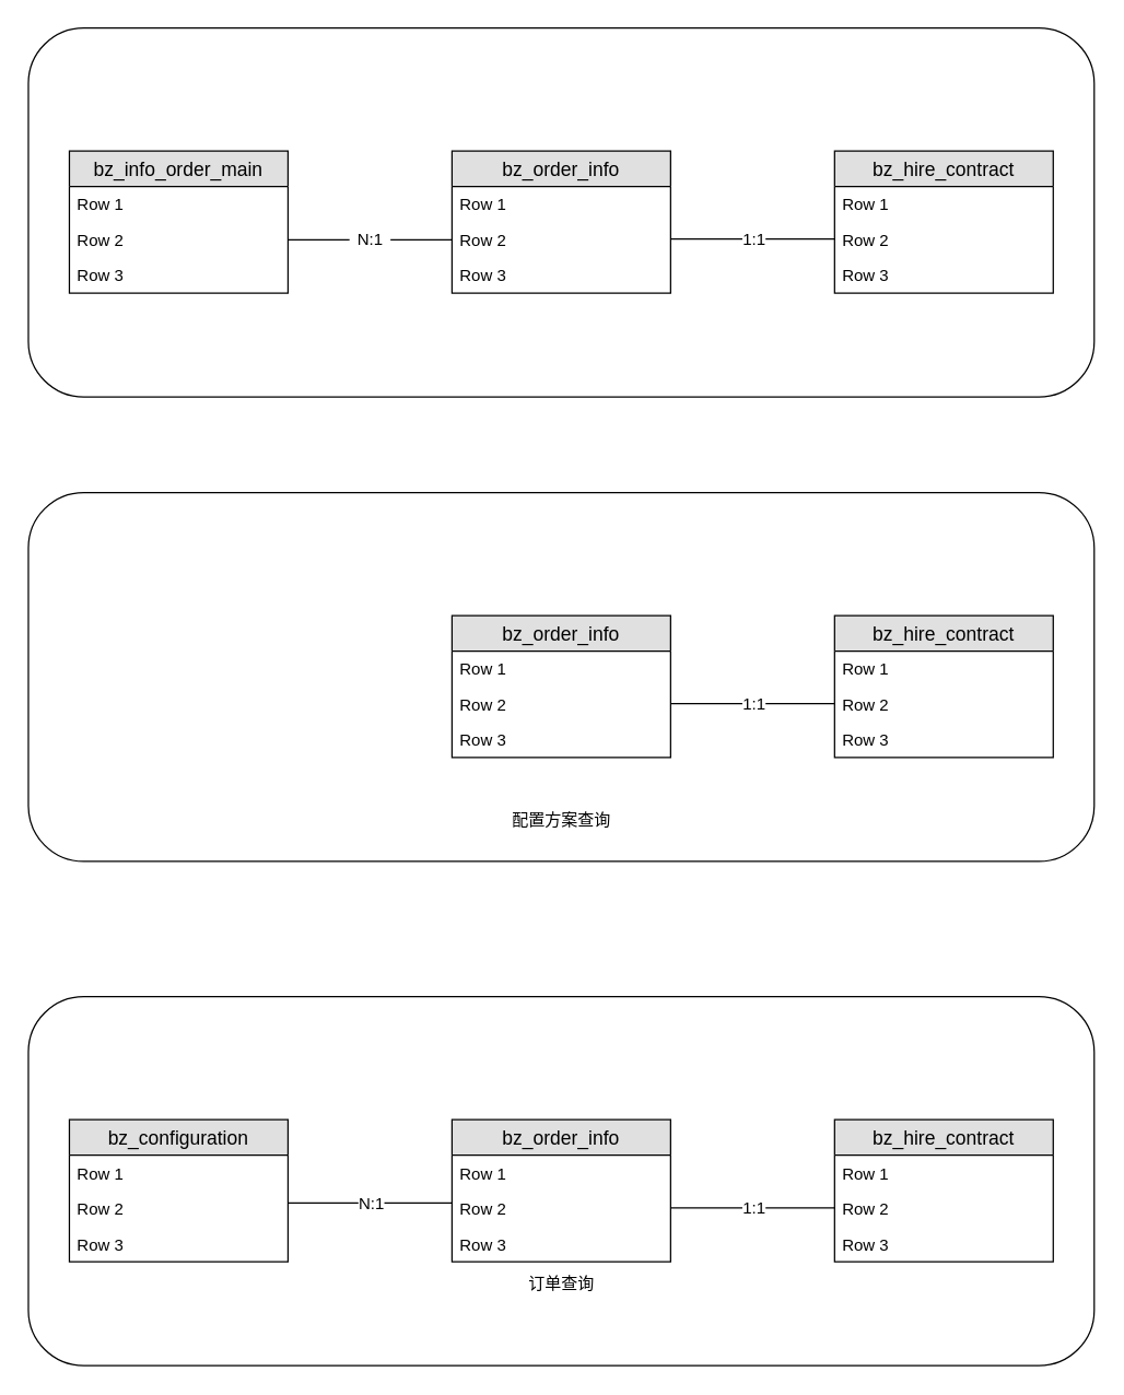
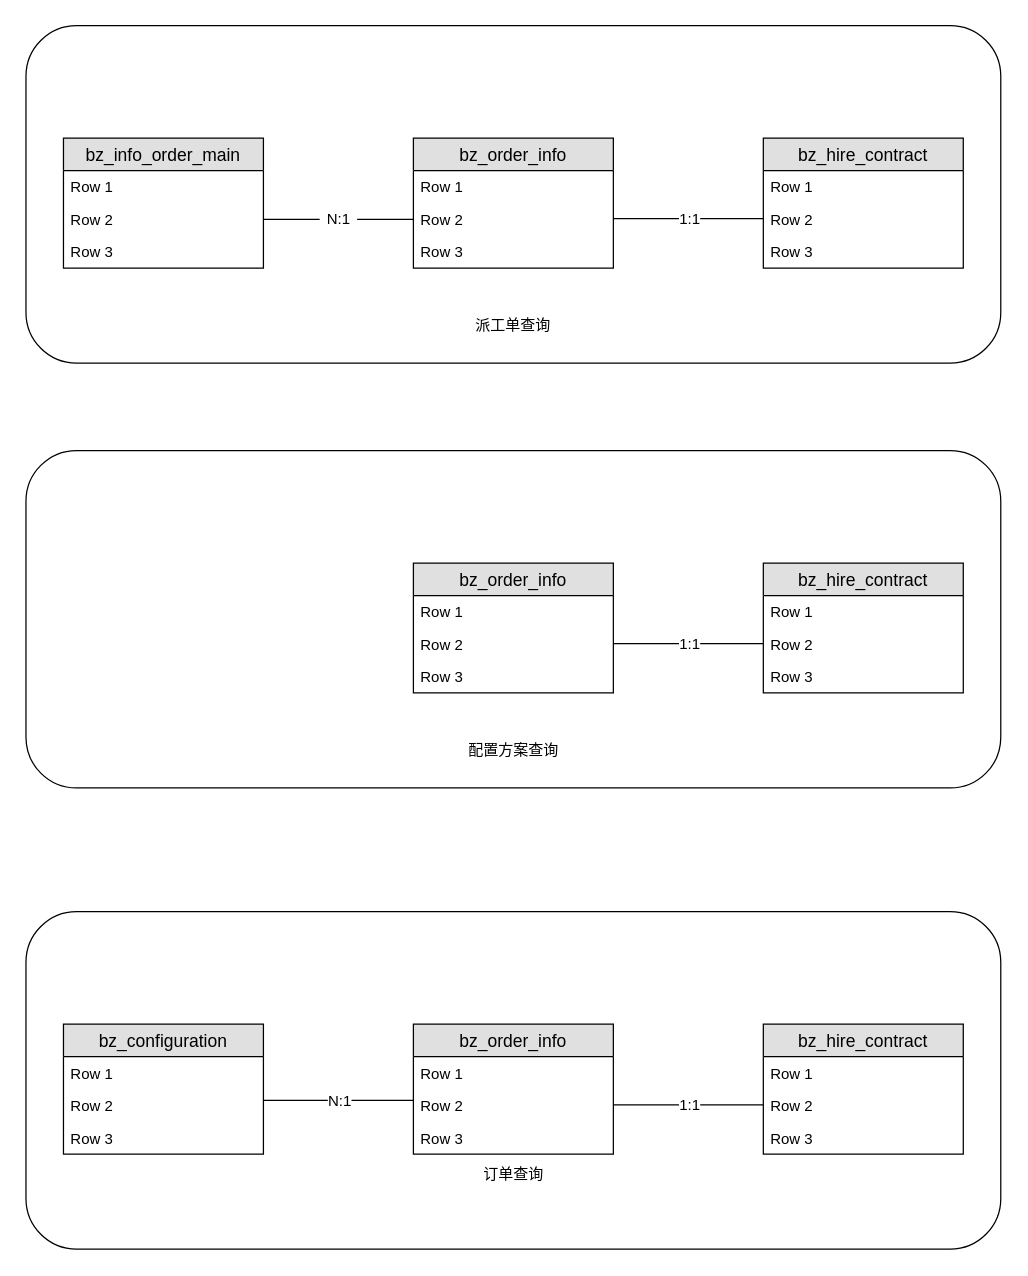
  <mxCell id="0" />
  <mxCell id="1" parent="0" />
  <mxCell id="2" value="" style="rounded=1;whiteSpace=wrap;html=1;" vertex="1" parent="1"><mxGeometry y="20" width="780" height="270" as="geometry" x="20" /></mxCell>
  <mxCell id="3" value="bz_order_info" style="swimlane;fontStyle=0;childLayout=stackLayout;horizontal=1;startSize=26;fillColor=#e0e0e0;horizontalStack=0;resizeParent=1;resizeParentMax=0;resizeLast=0;collapsible=1;marginBottom=0;swimlaneFillColor=#ffffff;align=center;fontSize=14;" vertex="1" parent="1"><mxGeometry x="330" y="110" width="160" height="104" as="geometry"><mxRectangle x="130" y="220" width="120" height="26" as="alternateBounds" /></mxGeometry></mxCell>
  <mxCell id="4" value="Row 1" style="text;strokeColor=none;fillColor=none;spacingLeft=4;spacingRight=4;overflow=hidden;rotatable=0;points=[[0,0.5],[1,0.5]];portConstraint=eastwest;fontSize=12;" vertex="1" parent="3"><mxGeometry y="26" width="160" height="26" as="geometry" /></mxCell>
  <mxCell id="5" value="Row 2" style="text;strokeColor=none;fillColor=none;spacingLeft=4;spacingRight=4;overflow=hidden;rotatable=0;points=[[0,0.5],[1,0.5]];portConstraint=eastwest;fontSize=12;" vertex="1" parent="3"><mxGeometry y="52" width="160" height="26" as="geometry" /></mxCell>
  <mxCell id="6" value="Row 3" style="text;strokeColor=none;fillColor=none;spacingLeft=4;spacingRight=4;overflow=hidden;rotatable=0;points=[[0,0.5],[1,0.5]];portConstraint=eastwest;fontSize=12;" vertex="1" parent="3"><mxGeometry y="78" width="160" height="26" as="geometry" /></mxCell>
  <mxCell id="7" value="bz_hire_contract" style="swimlane;fontStyle=0;childLayout=stackLayout;horizontal=1;startSize=26;fillColor=#e0e0e0;horizontalStack=0;resizeParent=1;resizeParentMax=0;resizeLast=0;collapsible=1;marginBottom=0;swimlaneFillColor=#ffffff;align=center;fontSize=14;" vertex="1" parent="1"><mxGeometry x="610" y="110" width="160" height="104" as="geometry"><mxRectangle x="130" y="220" width="120" height="26" as="alternateBounds" /></mxGeometry></mxCell>
  <mxCell id="8" value="Row 1" style="text;strokeColor=none;fillColor=none;spacingLeft=4;spacingRight=4;overflow=hidden;rotatable=0;points=[[0,0.5],[1,0.5]];portConstraint=eastwest;fontSize=12;" vertex="1" parent="7"><mxGeometry y="26" width="160" height="26" as="geometry" /></mxCell>
  <mxCell id="9" value="Row 2" style="text;strokeColor=none;fillColor=none;spacingLeft=4;spacingRight=4;overflow=hidden;rotatable=0;points=[[0,0.5],[1,0.5]];portConstraint=eastwest;fontSize=12;" vertex="1" parent="7"><mxGeometry y="52" width="160" height="26" as="geometry" /></mxCell>
  <mxCell id="10" value="Row 3" style="text;strokeColor=none;fillColor=none;spacingLeft=4;spacingRight=4;overflow=hidden;rotatable=0;points=[[0,0.5],[1,0.5]];portConstraint=eastwest;fontSize=12;" vertex="1" parent="7"><mxGeometry y="78" width="160" height="26" as="geometry" /></mxCell>
  <mxCell id="11" value="bz_info_order_main" style="swimlane;fontStyle=0;childLayout=stackLayout;horizontal=1;startSize=26;fillColor=#e0e0e0;horizontalStack=0;resizeParent=1;resizeParentMax=0;resizeLast=0;collapsible=1;marginBottom=0;swimlaneFillColor=#ffffff;align=center;fontSize=14;" vertex="1" parent="1"><mxGeometry x="50" y="110" width="160" height="104" as="geometry"><mxRectangle x="130" y="220" width="120" height="26" as="alternateBounds" /></mxGeometry></mxCell>
  <mxCell id="12" value="Row 1" style="text;strokeColor=none;fillColor=none;spacingLeft=4;spacingRight=4;overflow=hidden;rotatable=0;points=[[0,0.5],[1,0.5]];portConstraint=eastwest;fontSize=12;" vertex="1" parent="11"><mxGeometry y="26" width="160" height="26" as="geometry" /></mxCell>
  <mxCell id="13" value="Row 2" style="text;strokeColor=none;fillColor=none;spacingLeft=4;spacingRight=4;overflow=hidden;rotatable=0;points=[[0,0.5],[1,0.5]];portConstraint=eastwest;fontSize=12;" vertex="1" parent="11"><mxGeometry y="52" width="160" height="26" as="geometry" /></mxCell>
  <mxCell id="14" value="Row 3" style="text;strokeColor=none;fillColor=none;spacingLeft=4;spacingRight=4;overflow=hidden;rotatable=0;points=[[0,0.5],[1,0.5]];portConstraint=eastwest;fontSize=12;" vertex="1" parent="11"><mxGeometry y="78" width="160" height="26" as="geometry" /></mxCell>
  <mxCell id="15" value="" style="endArrow=none;html=1;rounded=0;entryX=0;entryY=0.5;entryDx=0;entryDy=0;exitX=1;exitY=0.5;exitDx=0;exitDy=0;" edge="1" parent="1"><mxGeometry relative="1" as="geometry"><mxPoint x="490" y="174.5" as="sourcePoint" /><mxPoint x="610" y="174.5" as="targetPoint" /></mxGeometry></mxCell>
  <mxCell id="16" value="1:1" style="text;html=1;align=center;verticalAlign=middle;resizable=0;points=[];;labelBackgroundColor=#ffffff;" vertex="1" connectable="0" parent="15"><mxGeometry x="0.517" relative="1" as="geometry"><mxPoint x="-31" as="offset" /></mxGeometry></mxCell>
  <mxCell id="17" value="" style="endArrow=none;html=1;rounded=0;entryX=0;entryY=0.5;entryDx=0;entryDy=0;exitX=1;exitY=0.5;exitDx=0;exitDy=0;" edge="1" parent="1" source="18" target="5"><mxGeometry relative="1" as="geometry"><mxPoint x="240" y="161.5" as="sourcePoint" /><mxPoint x="330" y="161.5" as="targetPoint" /></mxGeometry></mxCell>
  <mxCell id="18" value="N:1" style="text;html=1;align=center;verticalAlign=middle;resizable=0;points=[];;autosize=1;" vertex="1" parent="1"><mxGeometry x="255" y="165" width="30" height="20" as="geometry" /></mxCell>
  <mxCell id="19" value="" style="endArrow=none;html=1;rounded=0;entryX=0;entryY=0.5;entryDx=0;entryDy=0;exitX=1;exitY=0.5;exitDx=0;exitDy=0;" edge="1" parent="1" source="13" target="18"><mxGeometry relative="1" as="geometry"><mxPoint x="210" y="175" as="sourcePoint" /><mxPoint x="330" y="175" as="targetPoint" /></mxGeometry></mxCell>
+ <mxCell id="20" value="派工单查询" style="text;html=1;strokeColor=none;fillColor=none;align=center;verticalAlign=middle;whiteSpace=wrap;rounded=0;" vertex="1" parent="1"><mxGeometry x="375" y="250" width="70" height="20" as="geometry" /></mxCell>
  <mxCell id="21" value="" style="rounded=1;whiteSpace=wrap;html=1;" vertex="1" parent="1"><mxGeometry y="360" width="780" height="270" as="geometry" x="20" /></mxCell>
  <mxCell id="22" value="bz_order_info" style="swimlane;fontStyle=0;childLayout=stackLayout;horizontal=1;startSize=26;fillColor=#e0e0e0;horizontalStack=0;resizeParent=1;resizeParentMax=0;resizeLast=0;collapsible=1;marginBottom=0;swimlaneFillColor=#ffffff;align=center;fontSize=14;" vertex="1" parent="1"><mxGeometry x="330" y="450" width="160" height="104" as="geometry"><mxRectangle x="130" y="220" width="120" height="26" as="alternateBounds" /></mxGeometry></mxCell>
  <mxCell id="23" value="Row 1" style="text;strokeColor=none;fillColor=none;spacingLeft=4;spacingRight=4;overflow=hidden;rotatable=0;points=[[0,0.5],[1,0.5]];portConstraint=eastwest;fontSize=12;" vertex="1" parent="22"><mxGeometry y="26" width="160" height="26" as="geometry" /></mxCell>
  <mxCell id="24" value="Row 2" style="text;strokeColor=none;fillColor=none;spacingLeft=4;spacingRight=4;overflow=hidden;rotatable=0;points=[[0,0.5],[1,0.5]];portConstraint=eastwest;fontSize=12;" vertex="1" parent="22"><mxGeometry y="52" width="160" height="26" as="geometry" /></mxCell>
  <mxCell id="25" value="Row 3" style="text;strokeColor=none;fillColor=none;spacingLeft=4;spacingRight=4;overflow=hidden;rotatable=0;points=[[0,0.5],[1,0.5]];portConstraint=eastwest;fontSize=12;" vertex="1" parent="22"><mxGeometry y="78" width="160" height="26" as="geometry" /></mxCell>
  <mxCell id="26" value="bz_hire_contract" style="swimlane;fontStyle=0;childLayout=stackLayout;horizontal=1;startSize=26;fillColor=#e0e0e0;horizontalStack=0;resizeParent=1;resizeParentMax=0;resizeLast=0;collapsible=1;marginBottom=0;swimlaneFillColor=#ffffff;align=center;fontSize=14;" vertex="1" parent="1"><mxGeometry x="610" y="450" width="160" height="104" as="geometry"><mxRectangle x="130" y="220" width="120" height="26" as="alternateBounds" /></mxGeometry></mxCell>
  <mxCell id="27" value="Row 1" style="text;strokeColor=none;fillColor=none;spacingLeft=4;spacingRight=4;overflow=hidden;rotatable=0;points=[[0,0.5],[1,0.5]];portConstraint=eastwest;fontSize=12;" vertex="1" parent="26"><mxGeometry y="26" width="160" height="26" as="geometry" /></mxCell>
  <mxCell id="28" value="Row 2" style="text;strokeColor=none;fillColor=none;spacingLeft=4;spacingRight=4;overflow=hidden;rotatable=0;points=[[0,0.5],[1,0.5]];portConstraint=eastwest;fontSize=12;" vertex="1" parent="26"><mxGeometry y="52" width="160" height="26" as="geometry" /></mxCell>
  <mxCell id="29" value="Row 3" style="text;strokeColor=none;fillColor=none;spacingLeft=4;spacingRight=4;overflow=hidden;rotatable=0;points=[[0,0.5],[1,0.5]];portConstraint=eastwest;fontSize=12;" vertex="1" parent="26"><mxGeometry y="78" width="160" height="26" as="geometry" /></mxCell>
  <mxCell id="30" value="" style="endArrow=none;html=1;rounded=0;entryX=0;entryY=0.5;entryDx=0;entryDy=0;exitX=1;exitY=0.5;exitDx=0;exitDy=0;" edge="1" parent="1"><mxGeometry relative="1" as="geometry"><mxPoint x="490" y="514.5" as="sourcePoint" /><mxPoint x="610" y="514.5" as="targetPoint" /></mxGeometry></mxCell>
  <mxCell id="31" value="1:1" style="text;html=1;align=center;verticalAlign=middle;resizable=0;points=[];;labelBackgroundColor=#ffffff;" vertex="1" connectable="0" parent="30"><mxGeometry x="0.517" relative="1" as="geometry"><mxPoint x="-31" as="offset" /></mxGeometry></mxCell>
  <mxCell id="32" value="配置方案查询" style="text;html=1;strokeColor=none;fillColor=none;align=center;verticalAlign=middle;whiteSpace=wrap;rounded=0;" vertex="1" parent="1"><mxGeometry x="367.5" y="590" width="85" height="20" as="geometry" /></mxCell>
  <mxCell id="33" value="" style="rounded=1;whiteSpace=wrap;html=1;" vertex="1" parent="1"><mxGeometry y="729" width="780" height="270" as="geometry" x="20" /></mxCell>
  <mxCell id="34" value="bz_order_info" style="swimlane;fontStyle=0;childLayout=stackLayout;horizontal=1;startSize=26;fillColor=#e0e0e0;horizontalStack=0;resizeParent=1;resizeParentMax=0;resizeLast=0;collapsible=1;marginBottom=0;swimlaneFillColor=#ffffff;align=center;fontSize=14;" vertex="1" parent="1"><mxGeometry x="330" y="819" width="160" height="104" as="geometry"><mxRectangle x="130" y="220" width="120" height="26" as="alternateBounds" /></mxGeometry></mxCell>
  <mxCell id="35" value="Row 1" style="text;strokeColor=none;fillColor=none;spacingLeft=4;spacingRight=4;overflow=hidden;rotatable=0;points=[[0,0.5],[1,0.5]];portConstraint=eastwest;fontSize=12;" vertex="1" parent="34"><mxGeometry y="26" width="160" height="26" as="geometry" /></mxCell>
  <mxCell id="36" value="Row 2" style="text;strokeColor=none;fillColor=none;spacingLeft=4;spacingRight=4;overflow=hidden;rotatable=0;points=[[0,0.5],[1,0.5]];portConstraint=eastwest;fontSize=12;" vertex="1" parent="34"><mxGeometry y="52" width="160" height="26" as="geometry" /></mxCell>
  <mxCell id="37" value="Row 3" style="text;strokeColor=none;fillColor=none;spacingLeft=4;spacingRight=4;overflow=hidden;rotatable=0;points=[[0,0.5],[1,0.5]];portConstraint=eastwest;fontSize=12;" vertex="1" parent="34"><mxGeometry y="78" width="160" height="26" as="geometry" /></mxCell>
  <mxCell id="38" value="bz_hire_contract" style="swimlane;fontStyle=0;childLayout=stackLayout;horizontal=1;startSize=26;fillColor=#e0e0e0;horizontalStack=0;resizeParent=1;resizeParentMax=0;resizeLast=0;collapsible=1;marginBottom=0;swimlaneFillColor=#ffffff;align=center;fontSize=14;" vertex="1" parent="1"><mxGeometry x="610" y="819" width="160" height="104" as="geometry"><mxRectangle x="130" y="220" width="120" height="26" as="alternateBounds" /></mxGeometry></mxCell>
  <mxCell id="39" value="Row 1" style="text;strokeColor=none;fillColor=none;spacingLeft=4;spacingRight=4;overflow=hidden;rotatable=0;points=[[0,0.5],[1,0.5]];portConstraint=eastwest;fontSize=12;" vertex="1" parent="38"><mxGeometry y="26" width="160" height="26" as="geometry" /></mxCell>
  <mxCell id="40" value="Row 2" style="text;strokeColor=none;fillColor=none;spacingLeft=4;spacingRight=4;overflow=hidden;rotatable=0;points=[[0,0.5],[1,0.5]];portConstraint=eastwest;fontSize=12;" vertex="1" parent="38"><mxGeometry y="52" width="160" height="26" as="geometry" /></mxCell>
  <mxCell id="41" value="Row 3" style="text;strokeColor=none;fillColor=none;spacingLeft=4;spacingRight=4;overflow=hidden;rotatable=0;points=[[0,0.5],[1,0.5]];portConstraint=eastwest;fontSize=12;" vertex="1" parent="38"><mxGeometry y="78" width="160" height="26" as="geometry" /></mxCell>
  <mxCell id="42" value="" style="endArrow=none;html=1;rounded=0;entryX=0;entryY=0.5;entryDx=0;entryDy=0;exitX=1;exitY=0.5;exitDx=0;exitDy=0;" edge="1" parent="1"><mxGeometry relative="1" as="geometry"><mxPoint x="490" y="883.5" as="sourcePoint" /><mxPoint x="610" y="883.5" as="targetPoint" /></mxGeometry></mxCell>
  <mxCell id="43" value="1:1" style="text;html=1;align=center;verticalAlign=middle;resizable=0;points=[];;labelBackgroundColor=#ffffff;" vertex="1" connectable="0" parent="42"><mxGeometry x="0.517" relative="1" as="geometry"><mxPoint x="-31" as="offset" /></mxGeometry></mxCell>
  <mxCell id="44" value="订单查询" style="text;html=1;strokeColor=none;fillColor=none;align=center;verticalAlign=middle;whiteSpace=wrap;rounded=0;" vertex="1" parent="1"><mxGeometry x="367.5" y="929" width="85" height="20" as="geometry" /></mxCell>
  <mxCell id="45" value="bz_configuration" style="swimlane;fontStyle=0;childLayout=stackLayout;horizontal=1;startSize=26;fillColor=#e0e0e0;horizontalStack=0;resizeParent=1;resizeParentMax=0;resizeLast=0;collapsible=1;marginBottom=0;swimlaneFillColor=#ffffff;align=center;fontSize=14;" vertex="1" parent="1"><mxGeometry x="50" y="819" width="160" height="104" as="geometry"><mxRectangle x="130" y="220" width="120" height="26" as="alternateBounds" /></mxGeometry></mxCell>
  <mxCell id="46" value="Row 1" style="text;strokeColor=none;fillColor=none;spacingLeft=4;spacingRight=4;overflow=hidden;rotatable=0;points=[[0,0.5],[1,0.5]];portConstraint=eastwest;fontSize=12;" vertex="1" parent="45"><mxGeometry y="26" width="160" height="26" as="geometry" /></mxCell>
  <mxCell id="47" value="Row 2" style="text;strokeColor=none;fillColor=none;spacingLeft=4;spacingRight=4;overflow=hidden;rotatable=0;points=[[0,0.5],[1,0.5]];portConstraint=eastwest;fontSize=12;" vertex="1" parent="45"><mxGeometry y="52" width="160" height="26" as="geometry" /></mxCell>
  <mxCell id="48" value="Row 3" style="text;strokeColor=none;fillColor=none;spacingLeft=4;spacingRight=4;overflow=hidden;rotatable=0;points=[[0,0.5],[1,0.5]];portConstraint=eastwest;fontSize=12;" vertex="1" parent="45"><mxGeometry y="78" width="160" height="26" as="geometry" /></mxCell>
  <mxCell id="49" value="" style="endArrow=none;html=1;rounded=0;entryX=0;entryY=0.5;entryDx=0;entryDy=0;exitX=1;exitY=0.5;exitDx=0;exitDy=0;" edge="1" parent="1"><mxGeometry relative="1" as="geometry"><mxPoint x="210" y="880" as="sourcePoint" /><mxPoint x="330" y="880" as="targetPoint" /></mxGeometry></mxCell>
  <mxCell id="50" value="N:1" style="text;html=1;align=center;verticalAlign=middle;resizable=0;points=[];;labelBackgroundColor=#ffffff;" vertex="1" connectable="0" parent="49"><mxGeometry x="0.517" relative="1" as="geometry"><mxPoint x="-31" as="offset" /></mxGeometry></mxCell>
